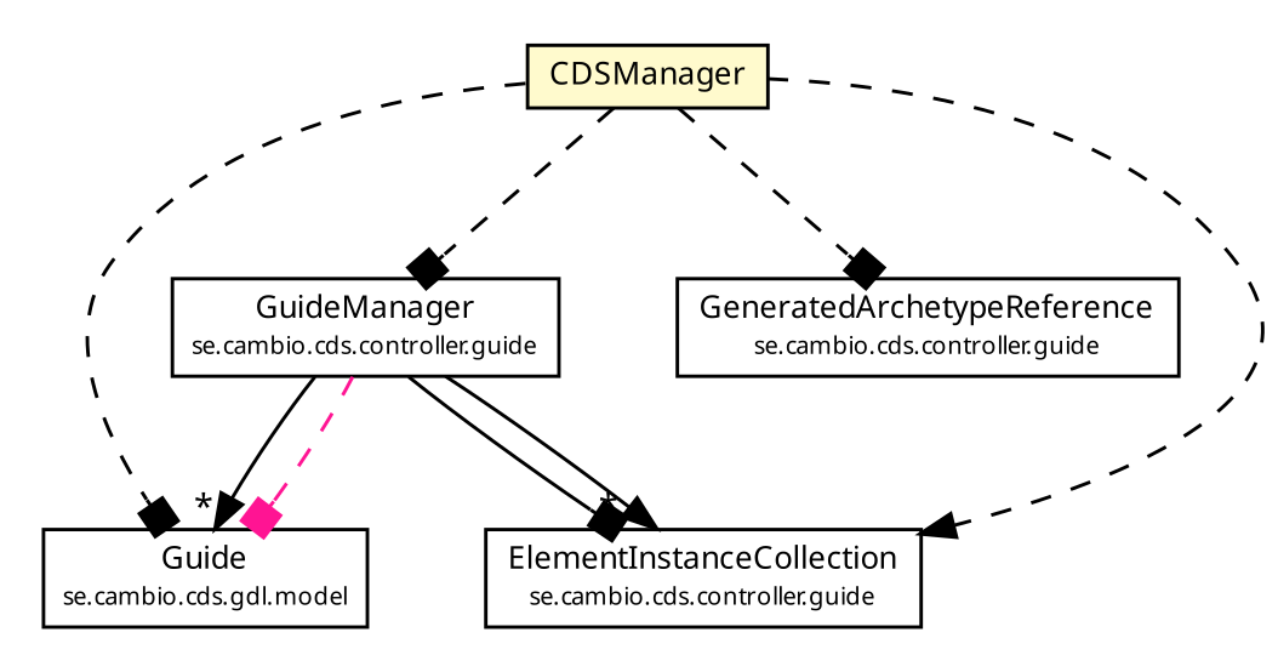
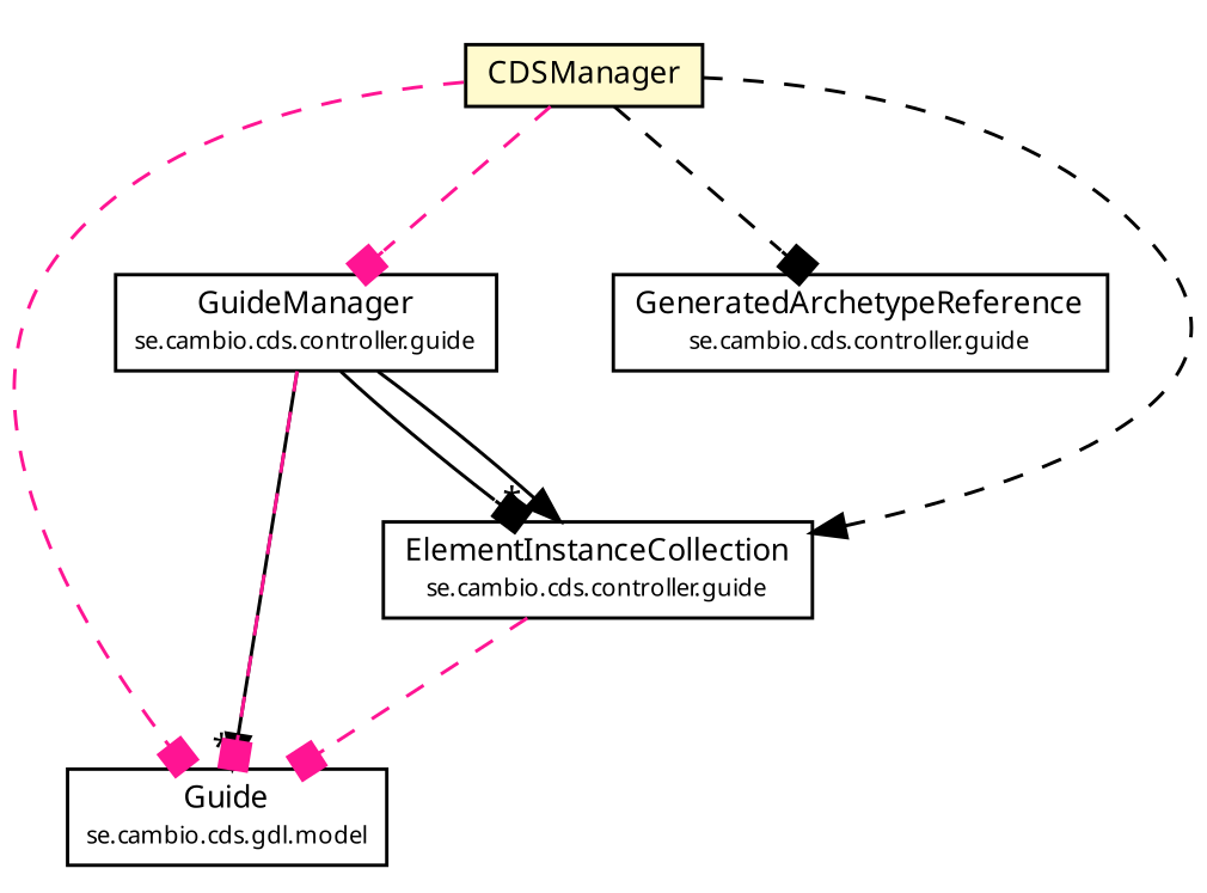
  digraph {
    fontname=Montserrat
    nodesep=0.25
    ranksep=0.5
    node [fontcolor=black fontname=Montserrat fontsize=9.0 shape=plaintext]
    edge [arrowhead=box color=black fontcolor=black fontname=Montserrat fontsize=10.0 headport=p labelfontname="Trebuchet MS" labelfontsize=10 style=dashed tailport=p]
    n1 [label=<<table title="se.cambio.cds.gdl.model.Guide" border="0" cellborder="1" cellspacing="0" cellpadding="2" port="p" href="../../gdl/model/Guide.html"> 		<tr><td><table border="0" cellspacing="0" cellpadding="1"> <tr><td align="center" balign="center"><font face="Trebuchet MS"> Guide </font></td></tr> <tr><td align="center" balign="center"><font face="Trebuchet MS" point-size="7.0"> se.cambio.cds.gdl.model </font></td></tr> 		</table></td></tr> 		</table>>]
    n2 [label=<<table title="se.cambio.cds.controller.cds.CDSManager" border="0" cellborder="1" cellspacing="0" cellpadding="2" port="p" bgcolor="lemonChiffon" href="./CDSManager.html"> 		<tr><td><table border="0" cellspacing="0" cellpadding="1"> <tr><td align="center" balign="center"><font face="Trebuchet MS"> CDSManager </font></td></tr> 		</table></td></tr> 		</table>>]
    n3 [label=<<table title="se.cambio.cds.controller.guide.GuideManager" border="0" cellborder="1" cellspacing="0" cellpadding="2" port="p" href="../guide/GuideManager.html"> 		<tr><td><table border="0" cellspacing="0" cellpadding="1"> <tr><td align="center" balign="center"><font face="Trebuchet MS"> GuideManager </font></td></tr> <tr><td align="center" balign="center"><font face="Trebuchet MS" point-size="7.0"> se.cambio.cds.controller.guide </font></td></tr> 		</table></td></tr> 		</table>>]
    n4 [label=<<table title="se.cambio.cds.controller.guide.GeneratedArchetypeReference" border="0" cellborder="1" cellspacing="0" cellpadding="2" port="p" href="../guide/GeneratedArchetypeReference.html"> 		<tr><td><table border="0" cellspacing="0" cellpadding="1"> <tr><td align="center" balign="center"><font face="Trebuchet MS"> GeneratedArchetypeReference </font></td></tr> <tr><td align="center" balign="center"><font face="Trebuchet MS" point-size="7.0"> se.cambio.cds.controller.guide </font></td></tr> 		</table></td></tr> 		</table>>]
    n5 [label=<<table title="se.cambio.cds.controller.guide.ElementInstanceCollection" border="0" cellborder="1" cellspacing="0" cellpadding="2" port="p" href="../guide/ElementInstanceCollection.html"> 		<tr><td><table border="0" cellspacing="0" cellpadding="1"> <tr><td align="center" balign="center"><font face="Trebuchet MS"> ElementInstanceCollection </font></td></tr> <tr><td align="center" balign="center"><font face="Trebuchet MS" point-size="7.0"> se.cambio.cds.controller.guide </font></td></tr> 		</table></td></tr> 		</table>>]
-   n2 -> n1
-   n2 -> n3
+   n2 -> n1 [color=deeppink]
+   n2 -> n3 [color=deeppink]
    n2 -> n4
    n2 -> n5 [arrowhead=normal]
    n3 -> n1 [arrowhead=normal headlabel="*" style=""]
    n3 -> n1 [color=deeppink]
    n3 -> n5 [headlabel="*" style=""]
    n3 -> n5 [arrowhead=normal style=""]
+   n5 -> n1 [color=deeppink]
  }
